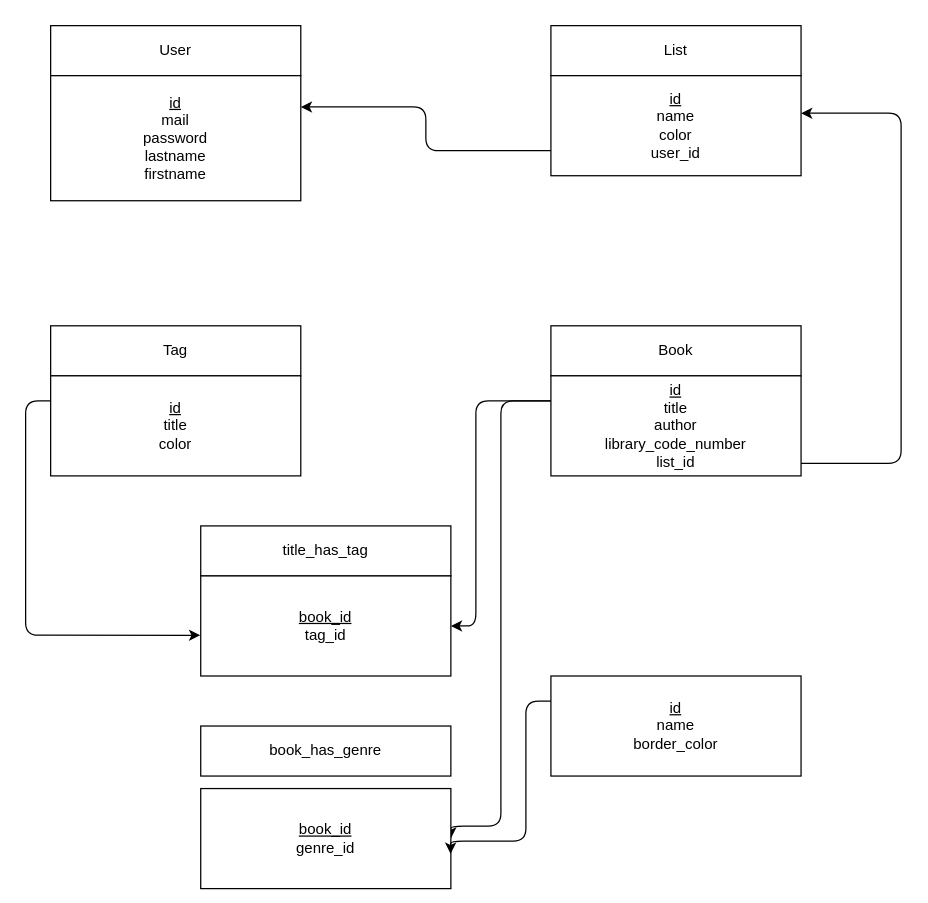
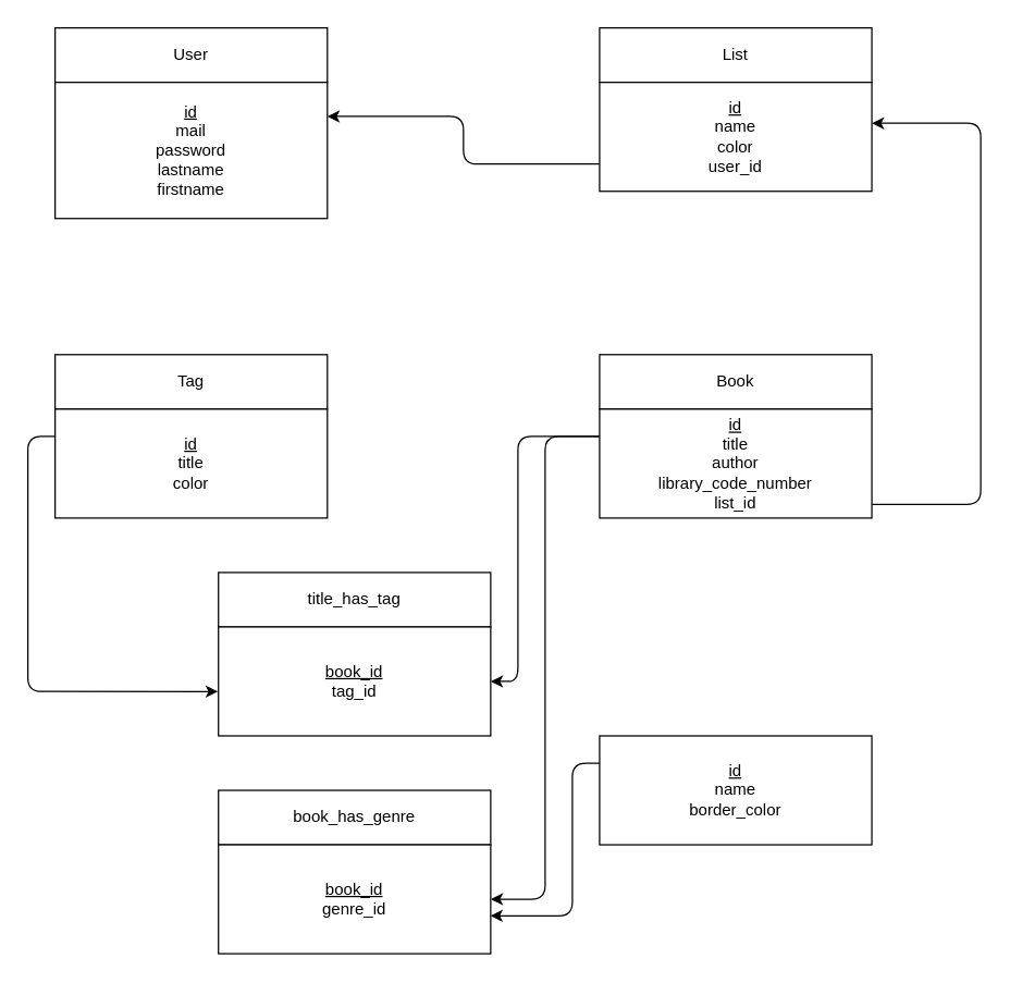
  <mxCell id="0" />
  <mxCell id="1" parent="0" />
  <mxCell id="2" value="User" style="whiteSpace=wrap;html=1;" parent="1" vertex="1"><mxGeometry x="40" y="20" width="200" height="40" as="geometry" /></mxCell>
  <mxCell id="3" value="&lt;div&gt;&lt;u&gt;id&lt;/u&gt;&lt;/div&gt;&lt;div&gt;mail&lt;/div&gt;&lt;div&gt;&lt;span style=&quot;background-color: transparent;&quot;&gt;password&lt;/span&gt;&lt;/div&gt;&lt;div&gt;&lt;span style=&quot;background-color: transparent;&quot;&gt;lastname&lt;/span&gt;&lt;/div&gt;&lt;div&gt;firstname&lt;/div&gt;" style="whiteSpace=wrap;html=1;" parent="1" vertex="1"><mxGeometry x="40" y="60" width="200" height="100" as="geometry" /></mxCell>
  <mxCell id="4" value="List" style="whiteSpace=wrap;html=1;" parent="1" vertex="1"><mxGeometry x="440" y="20" width="200" height="40" as="geometry" /></mxCell>
  <mxCell id="5" style="edgeStyle=orthogonalEdgeStyle;html=1;exitX=0;exitY=0.75;exitDx=0;exitDy=0;entryX=1;entryY=0.25;entryDx=0;entryDy=0;" edge="1" parent="1" source="6" target="3"><mxGeometry relative="1" as="geometry" /></mxCell>
  <mxCell id="6" value="&lt;div&gt;&lt;u&gt;id&lt;/u&gt;&lt;/div&gt;&lt;div&gt;name&lt;/div&gt;&lt;div&gt;color&lt;/div&gt;&lt;div&gt;user_id&lt;/div&gt;" style="whiteSpace=wrap;html=1;" parent="1" vertex="1"><mxGeometry x="440" y="60" width="200" height="80" as="geometry" /></mxCell>
  <mxCell id="7" value="Book" style="whiteSpace=wrap;html=1;" parent="1" vertex="1"><mxGeometry x="440" y="260" width="200" height="40" as="geometry" /></mxCell>
  <mxCell id="8" style="edgeStyle=orthogonalEdgeStyle;html=1;exitX=1;exitY=0.75;exitDx=0;exitDy=0;entryX=1;entryY=0.25;entryDx=0;entryDy=0;" edge="1" parent="1"><mxGeometry relative="1" as="geometry"><mxPoint x="640" y="370" as="sourcePoint" /><mxPoint x="640" y="90" as="targetPoint" /><Array as="points"><mxPoint x="720" y="370" /><mxPoint x="720" y="90" /></Array></mxGeometry></mxCell>
  <mxCell id="9" style="edgeStyle=orthogonalEdgeStyle;html=1;exitX=0;exitY=0.25;exitDx=0;exitDy=0;entryX=1;entryY=0.5;entryDx=0;entryDy=0;" edge="1" parent="1" source="11" target="18"><mxGeometry relative="1" as="geometry"><Array as="points"><mxPoint x="400" y="320" /><mxPoint x="400" y="660" /></Array></mxGeometry></mxCell>
  <mxCell id="10" style="edgeStyle=orthogonalEdgeStyle;html=1;exitX=0;exitY=0.25;exitDx=0;exitDy=0;entryX=1;entryY=0.5;entryDx=0;entryDy=0;" edge="1" parent="1" source="11" target="16"><mxGeometry relative="1" as="geometry"><Array as="points"><mxPoint x="380" y="320" /><mxPoint x="380" y="500" /></Array></mxGeometry></mxCell>
  <mxCell id="11" value="&lt;div&gt;&lt;u&gt;id&lt;/u&gt;&lt;/div&gt;&lt;div&gt;title&lt;/div&gt;&lt;div&gt;author&lt;/div&gt;&lt;div&gt;library_code_number&lt;/div&gt;&lt;div&gt;list_id&lt;/div&gt;" style="whiteSpace=wrap;html=1;" parent="1" vertex="1"><mxGeometry x="440" y="300" width="200" height="80" as="geometry" /></mxCell>
  <mxCell id="12" value="Tag" style="whiteSpace=wrap;html=1;" parent="1" vertex="1"><mxGeometry x="40" y="260" width="200" height="40" as="geometry" /></mxCell>
  <mxCell id="13" value="&lt;div&gt;&lt;u&gt;id&lt;/u&gt;&lt;/div&gt;&lt;div&gt;title&lt;/div&gt;&lt;div&gt;&lt;span style=&quot;background-color: transparent;&quot;&gt;color&lt;/span&gt;&lt;/div&gt;" style="whiteSpace=wrap;html=1;" parent="1" vertex="1"><mxGeometry x="40" y="300" width="200" height="80" as="geometry" /></mxCell>
  <mxCell id="14" value="&lt;div&gt;&lt;u&gt;id&lt;/u&gt;&lt;/div&gt;&lt;div&gt;&lt;span style=&quot;background-color: transparent;&quot;&gt;name&lt;/span&gt;&lt;/div&gt;&lt;div&gt;&lt;span style=&quot;background-color: transparent;&quot;&gt;border_color&lt;/span&gt;&lt;/div&gt;" style="whiteSpace=wrap;html=1;" parent="1" vertex="1"><mxGeometry x="440" y="540" width="200" height="80" as="geometry" /></mxCell>
  <mxCell id="15" value="title_has_tag" style="whiteSpace=wrap;html=1;" vertex="1" parent="1"><mxGeometry x="160" y="420" width="200" height="40" as="geometry" /></mxCell>
  <mxCell id="16" value="&lt;div&gt;&lt;u&gt;book_id&lt;/u&gt;&lt;/div&gt;&lt;div&gt;tag_id&lt;/div&gt;" style="whiteSpace=wrap;html=1;" vertex="1" parent="1"><mxGeometry x="160" y="460" width="200" height="80" as="geometry" /></mxCell>
  <mxCell id="17" value="book_has_genre" style="whiteSpace=wrap;html=1;" vertex="1" parent="1"><mxGeometry x="160" y="580" width="200" height="40" as="geometry" /></mxCell>
- <mxCell id="18" value="&lt;div&gt;&lt;u&gt;book_id&lt;/u&gt;&lt;/div&gt;&lt;div&gt;genre_id&lt;/div&gt;" style="whiteSpace=wrap;html=1;" vertex="1" parent="1"><mxGeometry x="160" y="630" width="200" height="80" as="geometry" /></mxCell>
+ <mxCell id="18" value="&lt;div&gt;&lt;u&gt;book_id&lt;/u&gt;&lt;/div&gt;&lt;div&gt;genre_id&lt;/div&gt;" style="whiteSpace=wrap;html=1;" vertex="1" parent="1"><mxGeometry x="160" y="620" width="200" height="80" as="geometry" /></mxCell>
  <mxCell id="19" style="edgeStyle=orthogonalEdgeStyle;html=1;exitX=0;exitY=0.25;exitDx=0;exitDy=0;entryX=-0.002;entryY=0.593;entryDx=0;entryDy=0;entryPerimeter=0;" edge="1" parent="1" source="13" target="16"><mxGeometry relative="1" as="geometry"><Array as="points"><mxPoint x="20" y="320" /><mxPoint x="20" y="507" /></Array></mxGeometry></mxCell>
  <mxCell id="20" style="edgeStyle=orthogonalEdgeStyle;html=1;exitX=0;exitY=0.25;exitDx=0;exitDy=0;entryX=0.999;entryY=0.652;entryDx=0;entryDy=0;entryPerimeter=0;" edge="1" parent="1" source="14" target="18"><mxGeometry relative="1" as="geometry"><Array as="points"><mxPoint x="420" y="560" /><mxPoint x="420" y="672" /></Array></mxGeometry></mxCell>
